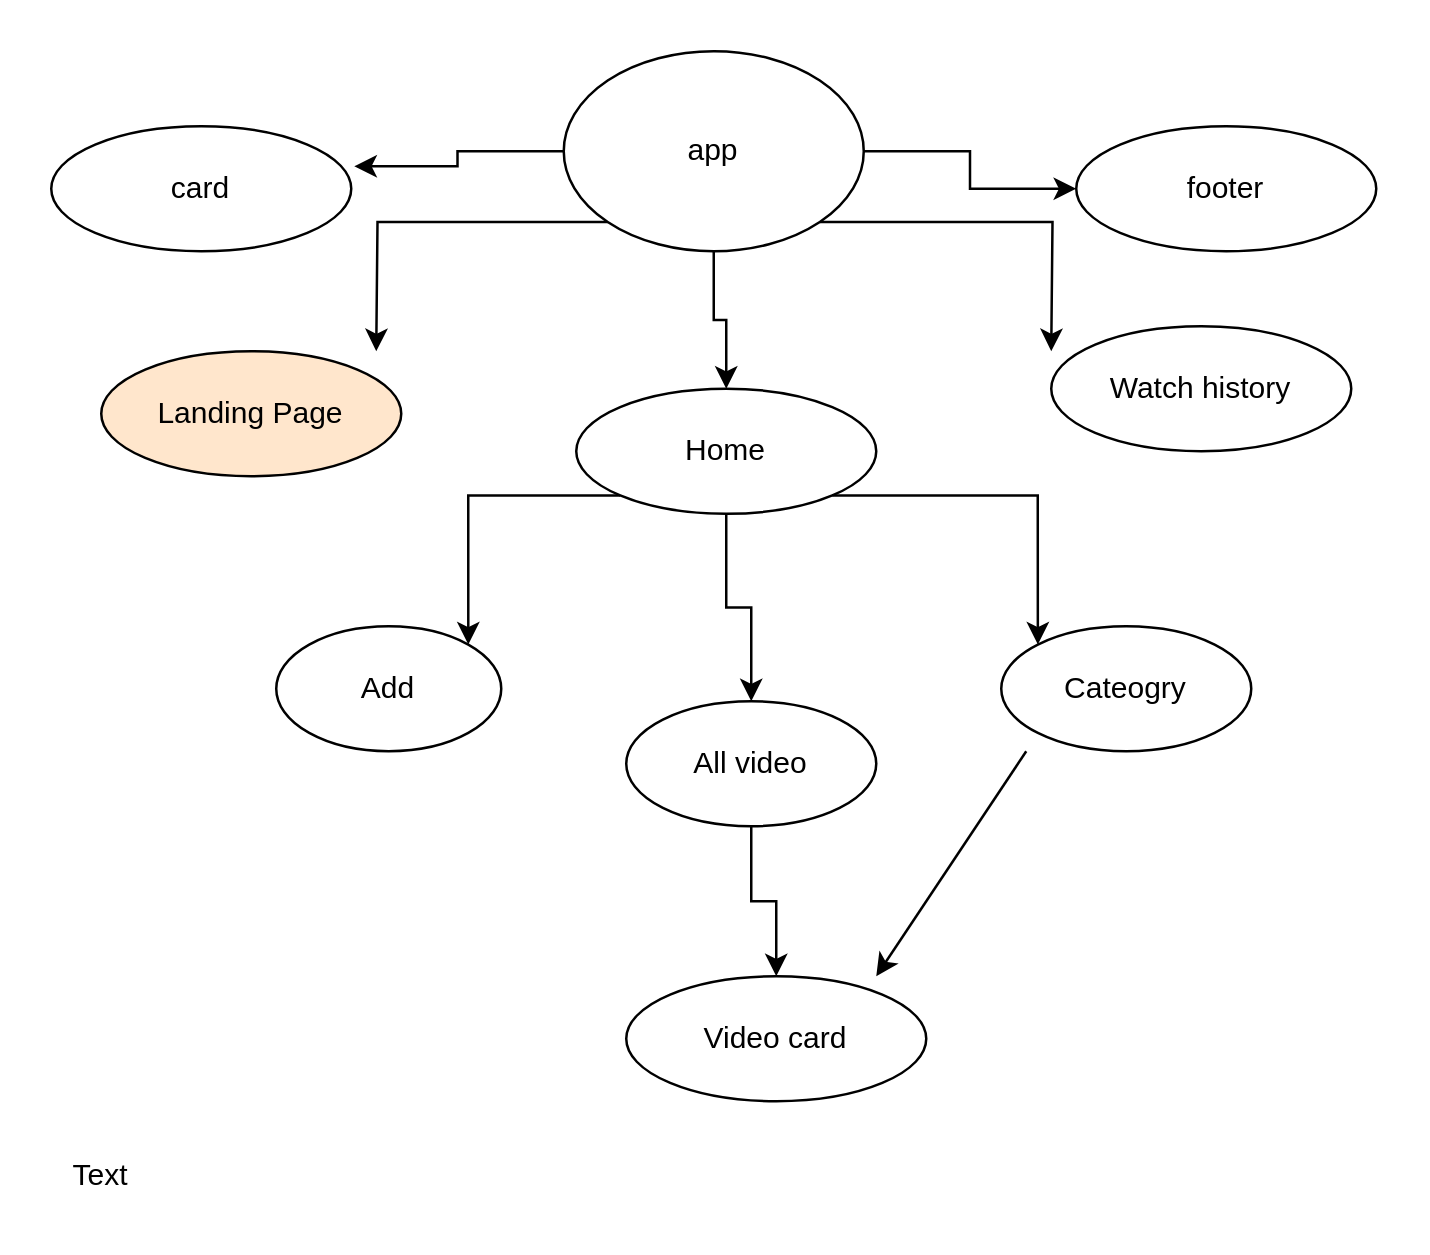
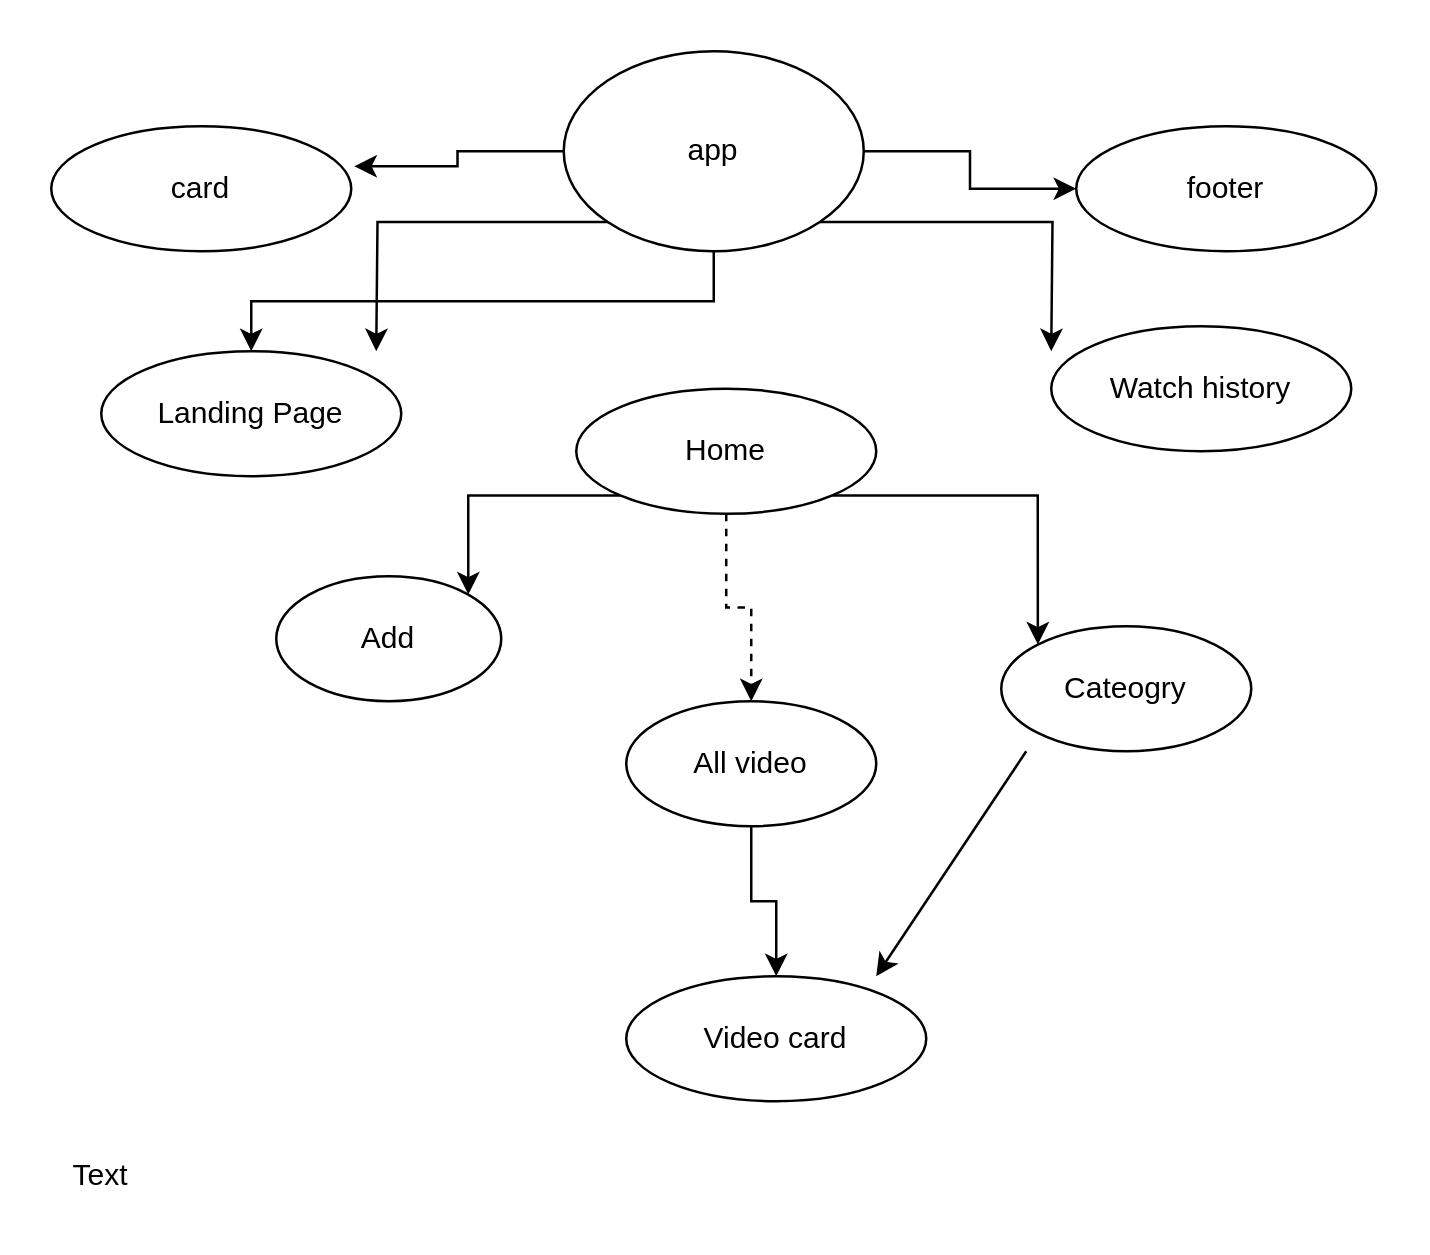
  <mxCell id="0" />
  <mxCell id="1" parent="0" />
  <mxCell id="2" style="edgeStyle=orthogonalEdgeStyle;rounded=0;orthogonalLoop=1;jettySize=auto;html=1;exitX=0;exitY=0.5;exitDx=0;exitDy=0;entryX=1.01;entryY=0.32;entryDx=0;entryDy=0;entryPerimeter=0;" parent="1" source="7" target="15" edge="1"><mxGeometry relative="1" as="geometry" /></mxCell>
  <mxCell id="3" style="edgeStyle=orthogonalEdgeStyle;rounded=0;orthogonalLoop=1;jettySize=auto;html=1;exitX=0;exitY=1;exitDx=0;exitDy=0;" parent="1" source="7" edge="1"><mxGeometry relative="1" as="geometry"><mxPoint x="150" y="140" as="targetPoint" /></mxGeometry></mxCell>
- <mxCell id="4" style="edgeStyle=orthogonalEdgeStyle;rounded=0;orthogonalLoop=1;jettySize=auto;html=1;exitX=0.5;exitY=1;exitDx=0;exitDy=0;" parent="1" source="7" target="12" edge="1"><mxGeometry relative="1" as="geometry" /></mxCell>
+ <mxCell id="4" style="edgeStyle=orthogonalEdgeStyle;rounded=0;orthogonalLoop=1;jettySize=auto;html=1;exitX=0.5;exitY=1;exitDx=0;exitDy=0;" parent="1" source="7" target="8" edge="1"><mxGeometry relative="1" as="geometry" /></mxCell>
  <mxCell id="5" style="edgeStyle=orthogonalEdgeStyle;rounded=0;orthogonalLoop=1;jettySize=auto;html=1;exitX=1;exitY=1;exitDx=0;exitDy=0;" parent="1" source="7" edge="1"><mxGeometry relative="1" as="geometry"><mxPoint x="420" y="140" as="targetPoint" /></mxGeometry></mxCell>
  <mxCell id="6" style="edgeStyle=orthogonalEdgeStyle;rounded=0;orthogonalLoop=1;jettySize=auto;html=1;" parent="1" source="7" target="14" edge="1"><mxGeometry relative="1" as="geometry" /></mxCell>
  <mxCell id="7" value="app" style="ellipse;whiteSpace=wrap;html=1;" parent="1" vertex="1"><mxGeometry x="225" y="20" width="120" height="80" as="geometry" /></mxCell>
- <mxCell id="8" value="Landing Page" style="ellipse;whiteSpace=wrap;html=1;fillColor=#ffe6cc;" parent="1" vertex="1"><mxGeometry x="40" y="140" width="120" height="50" as="geometry" /></mxCell>
- <mxCell id="9" style="edgeStyle=orthogonalEdgeStyle;rounded=0;orthogonalLoop=1;jettySize=auto;html=1;" parent="1" source="12" target="18" edge="1"><mxGeometry relative="1" as="geometry" /></mxCell>
+ <mxCell id="8" value="Landing Page" style="ellipse;whiteSpace=wrap;html=1;" parent="1" vertex="1"><mxGeometry x="40" y="140" width="120" height="50" as="geometry" /></mxCell>
+ <mxCell id="9" style="edgeStyle=orthogonalEdgeStyle;rounded=0;orthogonalLoop=1;jettySize=auto;html=1;dashed=1;" parent="1" source="12" target="18" edge="1"><mxGeometry relative="1" as="geometry" /></mxCell>
  <mxCell id="10" style="edgeStyle=orthogonalEdgeStyle;rounded=0;orthogonalLoop=1;jettySize=auto;html=1;exitX=0;exitY=1;exitDx=0;exitDy=0;entryX=1;entryY=0;entryDx=0;entryDy=0;" parent="1" source="12" target="16" edge="1"><mxGeometry relative="1" as="geometry" /></mxCell>
  <mxCell id="11" style="edgeStyle=orthogonalEdgeStyle;rounded=0;orthogonalLoop=1;jettySize=auto;html=1;exitX=1;exitY=1;exitDx=0;exitDy=0;entryX=0;entryY=0;entryDx=0;entryDy=0;" parent="1" source="12" target="19" edge="1"><mxGeometry relative="1" as="geometry" /></mxCell>
  <mxCell id="12" value="Home" style="ellipse;whiteSpace=wrap;html=1;" parent="1" vertex="1"><mxGeometry x="230" y="155" width="120" height="50" as="geometry" /></mxCell>
  <mxCell id="13" value="Watch history" style="ellipse;whiteSpace=wrap;html=1;" parent="1" vertex="1"><mxGeometry x="420" y="130" width="120" height="50" as="geometry" /></mxCell>
  <mxCell id="14" value="footer" style="ellipse;whiteSpace=wrap;html=1;" parent="1" vertex="1"><mxGeometry x="430" y="50" width="120" height="50" as="geometry" /></mxCell>
  <mxCell id="15" value="card" style="ellipse;whiteSpace=wrap;html=1;" parent="1" vertex="1"><mxGeometry x="20" y="50" width="120" height="50" as="geometry" /></mxCell>
- <mxCell id="16" value="Add" style="ellipse;whiteSpace=wrap;html=1;" parent="1" vertex="1"><mxGeometry x="110" y="250" width="90" height="50" as="geometry" /></mxCell>
+ <mxCell id="16" value="Add" style="ellipse;whiteSpace=wrap;html=1;" parent="1" vertex="1"><mxGeometry x="110" y="230" width="90" height="50" as="geometry" /></mxCell>
  <mxCell id="17" value="" style="edgeStyle=orthogonalEdgeStyle;rounded=0;orthogonalLoop=1;jettySize=auto;html=1;" parent="1" source="18" target="20" edge="1"><mxGeometry relative="1" as="geometry" /></mxCell>
  <mxCell id="18" value="All video" style="ellipse;whiteSpace=wrap;html=1;" parent="1" vertex="1"><mxGeometry x="250" y="280" width="100" height="50" as="geometry" /></mxCell>
  <mxCell id="19" value="Cateogry" style="ellipse;whiteSpace=wrap;html=1;" parent="1" vertex="1"><mxGeometry x="400" y="250" width="100" height="50" as="geometry" /></mxCell>
  <mxCell id="20" value="Video card" style="ellipse;whiteSpace=wrap;html=1;" parent="1" vertex="1"><mxGeometry x="250" y="390" width="120" height="50" as="geometry" /></mxCell>
  <mxCell id="21" value="" style="endArrow=classic;html=1;" parent="1" edge="1"><mxGeometry width="50" height="50" relative="1" as="geometry"><mxPoint x="410" y="300" as="sourcePoint" /><mxPoint x="350" y="390" as="targetPoint" /></mxGeometry></mxCell>
  <mxCell id="22" value="Text" style="text;html=1;strokeColor=none;fillColor=none;align=center;verticalAlign=middle;whiteSpace=wrap;rounded=0;" parent="1" vertex="1"><mxGeometry x="20" y="460" width="40" height="20" as="geometry" /></mxCell>
